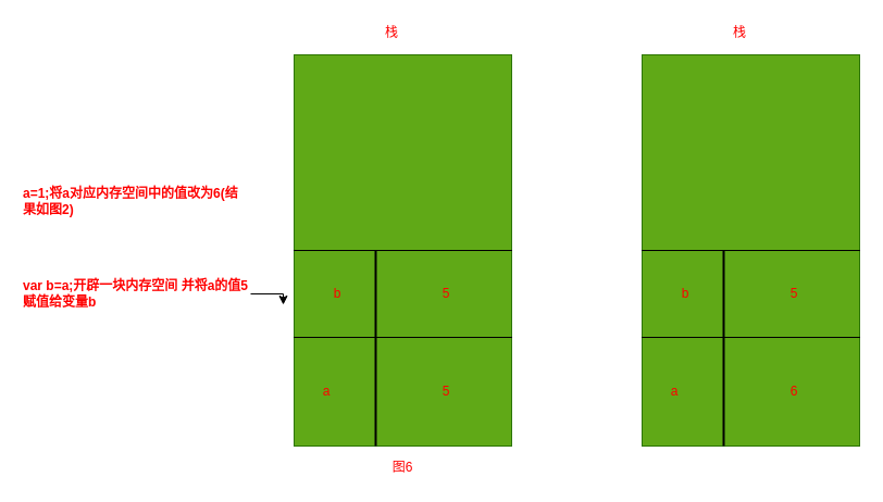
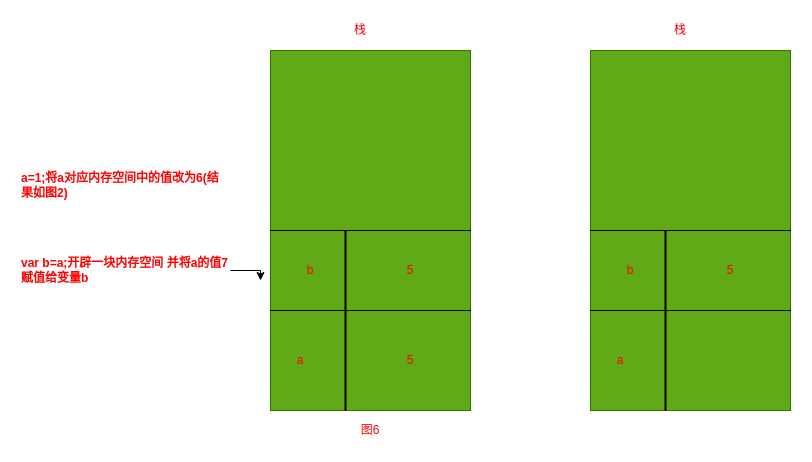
  <mxCell id="0" />
  <mxCell id="1" parent="0" />
  <mxCell id="2" value="" style="rounded=0;whiteSpace=wrap;html=1;fillColor=#60a917;strokeColor=#2D7600;fontColor=#ffffff;" parent="1" vertex="1"><mxGeometry x="270" width="200" height="360" as="geometry" y="50" /></mxCell>
  <mxCell id="3" value="" style="shape=partialRectangle;whiteSpace=wrap;html=1;left=0;right=0;fillColor=none;" parent="1" vertex="1"><mxGeometry x="270" y="230" width="200" height="80" as="geometry" /></mxCell>
  <mxCell id="4" value="" style="line;strokeWidth=2;direction=south;html=1;" parent="1" vertex="1"><mxGeometry x="340" y="230" width="10" height="180" as="geometry" /></mxCell>
  <mxCell id="5" value="a" style="text;html=1;strokeColor=none;fillColor=none;align=center;verticalAlign=middle;whiteSpace=wrap;rounded=0;fontSize=12;fontColor=#FF0000;" parent="1" vertex="1"><mxGeometry x="280" y="350" width="40" height="20" as="geometry" /></mxCell>
  <mxCell id="6" value="5" style="text;html=1;strokeColor=none;fillColor=none;align=center;verticalAlign=middle;whiteSpace=wrap;rounded=0;fontSize=12;fontColor=#FF0000;" parent="1" vertex="1"><mxGeometry x="390" y="350" width="40" height="20" as="geometry" /></mxCell>
  <mxCell id="7" value="栈" style="text;html=1;strokeColor=none;fillColor=none;align=center;verticalAlign=middle;whiteSpace=wrap;rounded=0;fontSize=12;fontColor=#FF0000;" parent="1" vertex="1"><mxGeometry x="340" y="20" width="40" height="20" as="geometry" /></mxCell>
  <mxCell id="8" style="edgeStyle=orthogonalEdgeStyle;rounded=0;orthogonalLoop=1;jettySize=auto;html=1;exitX=1;exitY=0.5;exitDx=0;exitDy=0;" edge="1" parent="1" source="9"><mxGeometry relative="1" as="geometry"><mxPoint x="260" y="280" as="targetPoint" /></mxGeometry></mxCell>
- <mxCell id="9" value="&lt;h1 style=&quot;text-align: left ; font-size: 12px&quot;&gt;var b=a;开辟一块内存空间 并将a的值5赋值给变量b&lt;/h1&gt;" style="text;html=1;strokeColor=none;fillColor=none;align=center;verticalAlign=middle;whiteSpace=wrap;rounded=0;fontColor=#FF0000;fontStyle=0;fontSize=12;" parent="1" vertex="1"><mxGeometry x="20" y="255" width="210" height="30" as="geometry" /></mxCell>
+ <mxCell id="9" value="&lt;h1 style=&quot;text-align: left ; font-size: 12px&quot;&gt;var b=a;开辟一块内存空间 并将a的值7赋值给变量b&lt;/h1&gt;" style="text;html=1;strokeColor=none;fillColor=none;align=center;verticalAlign=middle;whiteSpace=wrap;rounded=0;fontColor=#FF0000;fontStyle=0;fontSize=12;" parent="1" vertex="1"><mxGeometry x="20" y="255" width="210" height="30" as="geometry" /></mxCell>
  <mxCell id="10" value="b" style="text;html=1;strokeColor=none;fillColor=none;align=center;verticalAlign=middle;whiteSpace=wrap;rounded=0;fontSize=12;fontColor=#FF0000;" parent="1" vertex="1"><mxGeometry x="290" y="260" width="40" height="20" as="geometry" /></mxCell>
  <mxCell id="11" value="5" style="text;html=1;strokeColor=none;fillColor=none;align=center;verticalAlign=middle;whiteSpace=wrap;rounded=0;fontSize=12;fontColor=#FF0000;" parent="1" vertex="1"><mxGeometry x="390" y="260" width="40" height="20" as="geometry" /></mxCell>
  <mxCell id="12" value="&lt;h1 style=&quot;text-align: left ; font-size: 12px&quot;&gt;a=1;将a对应内存空间中的值改为6(结果如图2)&lt;/h1&gt;" style="text;html=1;strokeColor=none;fillColor=none;align=center;verticalAlign=middle;whiteSpace=wrap;rounded=0;fontColor=#FF0000;fontStyle=0;fontSize=12;" parent="1" vertex="1"><mxGeometry x="20" y="170" width="210" height="30" as="geometry" /></mxCell>
  <mxCell id="13" value="图6" style="text;html=1;strokeColor=none;fillColor=none;align=center;verticalAlign=middle;whiteSpace=wrap;rounded=0;fontSize=12;fontColor=#FF0000;" parent="1" vertex="1"><mxGeometry x="350" y="420" width="40" height="20" as="geometry" /></mxCell>
  <mxCell id="14" value="" style="rounded=0;whiteSpace=wrap;html=1;fillColor=#60a917;strokeColor=#2D7600;fontColor=#ffffff;" parent="1" vertex="1"><mxGeometry x="590" width="200" height="360" as="geometry" y="50" /></mxCell>
  <mxCell id="15" value="" style="shape=partialRectangle;whiteSpace=wrap;html=1;left=0;right=0;fillColor=none;" parent="1" vertex="1"><mxGeometry x="590" y="230" width="200" height="80" as="geometry" /></mxCell>
  <mxCell id="16" value="" style="line;strokeWidth=2;direction=south;html=1;" parent="1" vertex="1"><mxGeometry x="660" y="230" width="10" height="180" as="geometry" /></mxCell>
  <mxCell id="17" value="a" style="text;html=1;strokeColor=none;fillColor=none;align=center;verticalAlign=middle;whiteSpace=wrap;rounded=0;fontSize=12;fontColor=#FF0000;" parent="1" vertex="1"><mxGeometry x="600" y="350" width="40" height="20" as="geometry" /></mxCell>
- <mxCell id="18" value="6" style="text;html=1;strokeColor=none;fillColor=none;align=center;verticalAlign=middle;whiteSpace=wrap;rounded=0;fontSize=12;fontColor=#FF0000;" parent="1" vertex="1"><mxGeometry x="710" y="350" width="40" height="20" as="geometry" /></mxCell>
  <mxCell id="19" value="栈" style="text;html=1;strokeColor=none;fillColor=none;align=center;verticalAlign=middle;whiteSpace=wrap;rounded=0;fontSize=12;fontColor=#FF0000;" parent="1" vertex="1"><mxGeometry x="660" y="20" width="40" height="20" as="geometry" /></mxCell>
  <mxCell id="20" value="b" style="text;html=1;strokeColor=none;fillColor=none;align=center;verticalAlign=middle;whiteSpace=wrap;rounded=0;fontSize=12;fontColor=#FF0000;" parent="1" vertex="1"><mxGeometry x="610" y="260" width="40" height="20" as="geometry" /></mxCell>
  <mxCell id="21" value="5" style="text;html=1;strokeColor=none;fillColor=none;align=center;verticalAlign=middle;whiteSpace=wrap;rounded=0;fontSize=12;fontColor=#FF0000;" parent="1" vertex="1"><mxGeometry x="710" y="260" width="40" height="20" as="geometry" /></mxCell>
